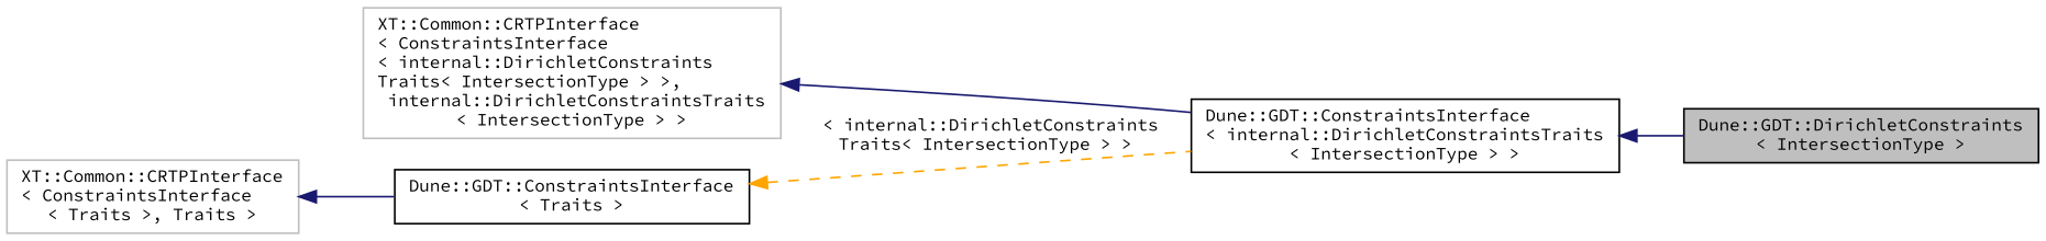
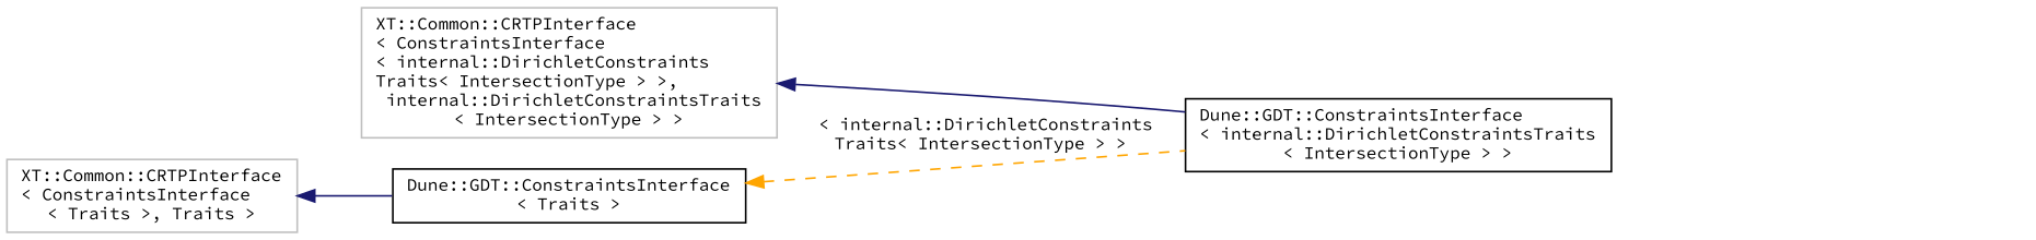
  digraph {
    rankdir=LR
    fontname="Source Code Pro"
    node [color=black fillcolor=white fontname="Source Code Pro" fontsize=10 shape=record style=filled]
    edge [color=midnightblue dir=back fontname="Source Code Pro" fontsize=10 labelfontname=Helvetica labelfontsize=10 style=solid]
-   n1 [fillcolor=grey75 fontcolor=black height=0.2 label="Dune::GDT::DirichletConstraints\l\< IntersectionType \>" width=0.4]
    n2 [height=0.2 label="Dune::GDT::ConstraintsInterface\l\< internal::DirichletConstraintsTraits\l\< IntersectionType \> \>" width=0.4]
    n3 [color=grey75 height=0.2 label="XT::Common::CRTPInterface\l\< ConstraintsInterface\l\< internal::DirichletConstraints\lTraits\< IntersectionType \> \>,\l internal::DirichletConstraintsTraits\l\< IntersectionType \> \>" width=0.4]
    n4 [height=0.2 label="Dune::GDT::ConstraintsInterface\l\< Traits \>" width=0.4]
    n5 [color=grey75 height=0.2 label="XT::Common::CRTPInterface\l\< ConstraintsInterface\l\< Traits \>, Traits \>" width=0.4]
-   n2 -> n1
    n3 -> n2
    n4 -> n2 [color=orange label=" \< internal::DirichletConstraints\lTraits\< IntersectionType \> \>" style=dashed]
    n5 -> n4
  }
